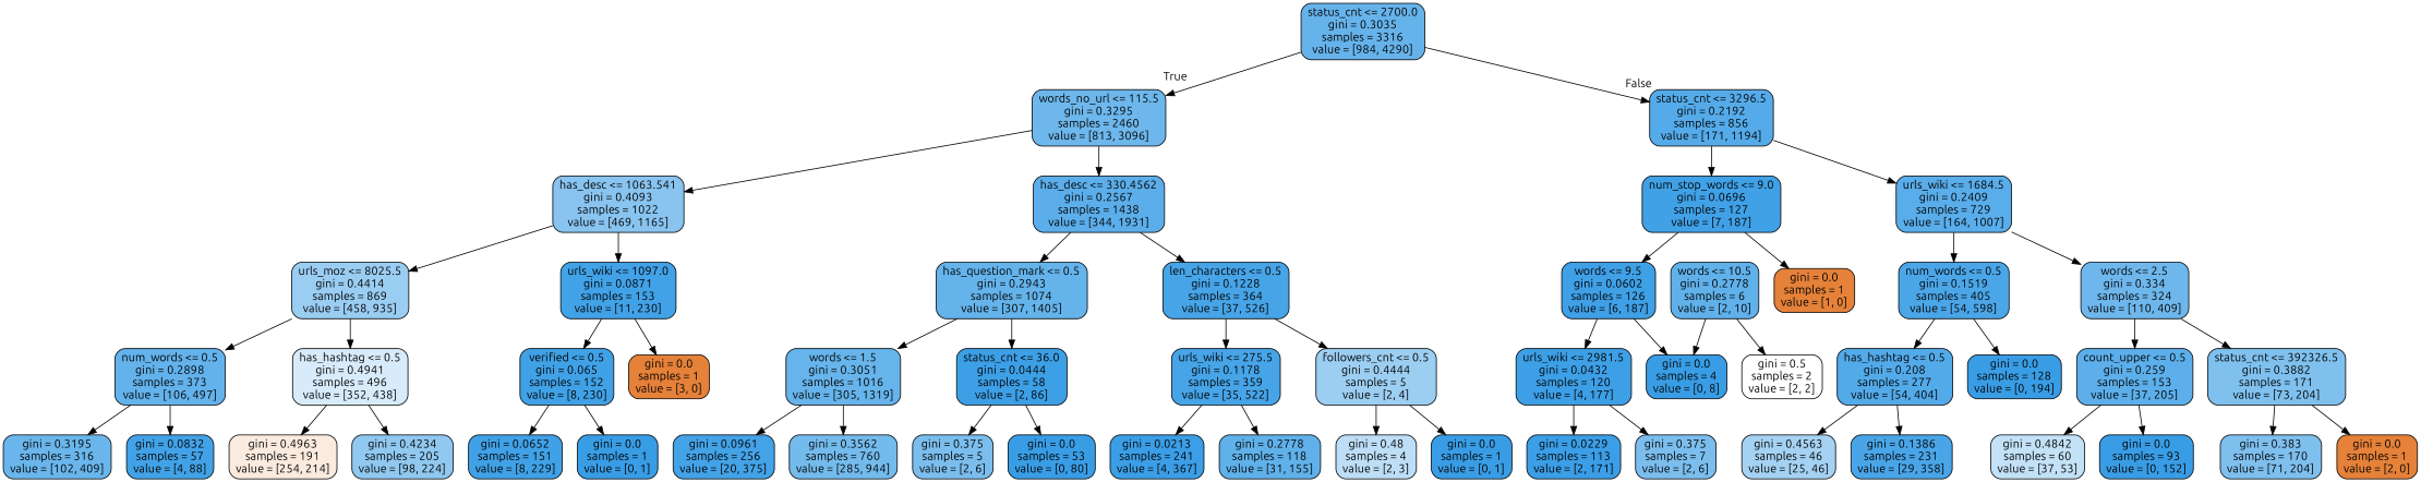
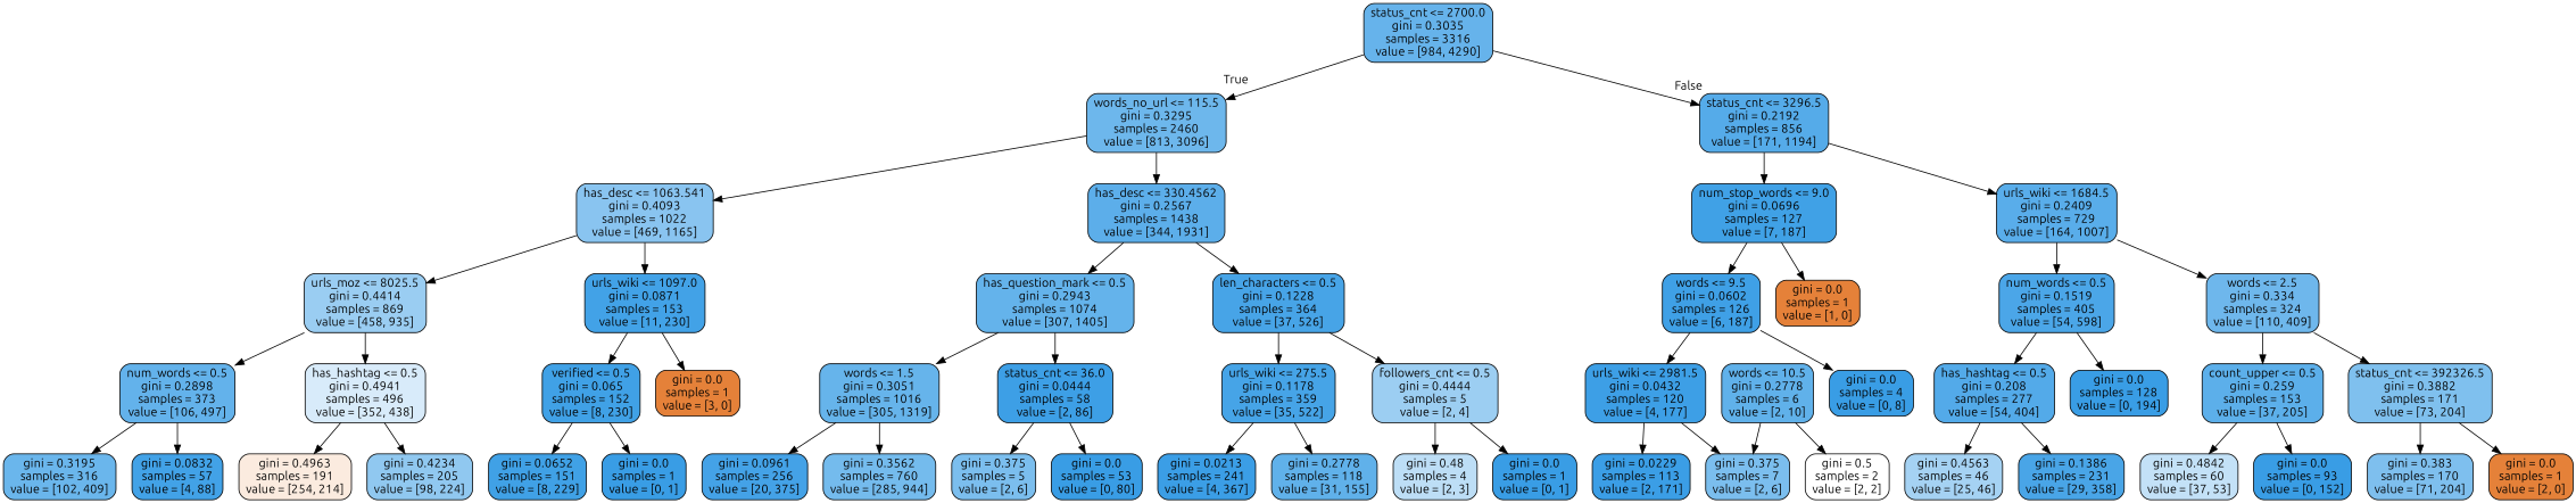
  digraph {
    fontname=Ubuntu
    node [color=black fillcolor="#399de5ff" fontname=Ubuntu shape=box style="filled, rounded"]
    edge [fontname=Ubuntu]
    n1 [fillcolor="#399de5c5" label="status_cnt <= 2700.0\ngini = 0.3035\nsamples = 3316\nvalue = [984, 4290]"]
    n2 [fillcolor="#399de5bc" label="words_no_url <= 115.5\ngini = 0.3295\nsamples = 2460\nvalue = [813, 3096]"]
    n3 [fillcolor="#399de5da" label="status_cnt <= 3296.5\ngini = 0.2192\nsamples = 856\nvalue = [171, 1194]"]
    n4 [fillcolor="#399de598" label="has_desc <= 1063.541\ngini = 0.4093\nsamples = 1022\nvalue = [469, 1165]"]
    n5 [fillcolor="#399de5d2" label="has_desc <= 330.4562\ngini = 0.2567\nsamples = 1438\nvalue = [344, 1931]"]
    n6 [fillcolor="#399de5f5" label="num_stop_words <= 9.0\ngini = 0.0696\nsamples = 127\nvalue = [7, 187]"]
    n7 [fillcolor="#399de5d5" label="urls_wiki <= 1684.5\ngini = 0.2409\nsamples = 729\nvalue = [164, 1007]"]
    n8 [fillcolor="#399de582" label="urls_moz <= 8025.5\ngini = 0.4414\nsamples = 869\nvalue = [458, 935]"]
    n9 [fillcolor="#399de5f3" label="urls_wiki <= 1097.0\ngini = 0.0871\nsamples = 153\nvalue = [11, 230]"]
    n10 [fillcolor="#399de5c7" label="has_question_mark <= 0.5\ngini = 0.2943\nsamples = 1074\nvalue = [307, 1405]"]
    n11 [fillcolor="#399de5ed" label="len_characters <= 0.5\ngini = 0.1228\nsamples = 364\nvalue = [37, 526]"]
    n12 [fillcolor="#399de5c9" label="num_words <= 0.5\ngini = 0.2898\nsamples = 373\nvalue = [106, 497]"]
    n13 [fillcolor="#399de532" label="has_hashtag <= 0.5\ngini = 0.4941\nsamples = 496\nvalue = [352, 438]"]
    n14 [fillcolor="#399de5f6" label="verified <= 0.5\ngini = 0.065\nsamples = 152\nvalue = [8, 230]"]
    n15 [fillcolor="#e58139ff" label="gini = 0.0\nsamples = 1\nvalue = [3, 0]"]
    n16 [fillcolor="#399de5bf" label="gini = 0.3195\nsamples = 316\nvalue = [102, 409]"]
    n17 [fillcolor="#399de5f3" label="gini = 0.0832\nsamples = 57\nvalue = [4, 88]"]
    n18 [fillcolor="#e5813928" label="gini = 0.4963\nsamples = 191\nvalue = [254, 214]"]
    n19 [fillcolor="#399de58f" label="gini = 0.4234\nsamples = 205\nvalue = [98, 224]"]
    n20 [fillcolor="#399de5f6" label="gini = 0.0652\nsamples = 151\nvalue = [8, 229]"]
    n21 [label="gini = 0.0\nsamples = 1\nvalue = [0, 1]"]
    n22 [fillcolor="#399de5c4" label="words <= 1.5\ngini = 0.3051\nsamples = 1016\nvalue = [305, 1319]"]
    n23 [fillcolor="#399de5f9" label="status_cnt <= 36.0\ngini = 0.0444\nsamples = 58\nvalue = [2, 86]"]
    n24 [fillcolor="#399de5ee" label="urls_wiki <= 275.5\ngini = 0.1178\nsamples = 359\nvalue = [35, 522]"]
    n25 [fillcolor="#399de57f" label="followers_cnt <= 0.5\ngini = 0.4444\nsamples = 5\nvalue = [2, 4]"]
    n26 [fillcolor="#399de5f1" label="gini = 0.0961\nsamples = 256\nvalue = [20, 375]"]
    n27 [fillcolor="#399de5b2" label="gini = 0.3562\nsamples = 760\nvalue = [285, 944]"]
    n28 [fillcolor="#399de5aa" label="gini = 0.375\nsamples = 5\nvalue = [2, 6]"]
    n29 [label="gini = 0.0\nsamples = 53\nvalue = [0, 80]"]
    n30 [fillcolor="#399de5fc" label="gini = 0.0213\nsamples = 241\nvalue = [4, 367]"]
    n31 [fillcolor="#399de5cc" label="gini = 0.2778\nsamples = 118\nvalue = [31, 155]"]
    n32 [fillcolor="#399de555" label="gini = 0.48\nsamples = 4\nvalue = [2, 3]"]
    n33 [label="gini = 0.0\nsamples = 1\nvalue = [0, 1]"]
    n34 [fillcolor="#399de5f7" label="words <= 9.5\ngini = 0.0602\nsamples = 126\nvalue = [6, 187]"]
    n35 [fillcolor="#e58139ff" label="gini = 0.0\nsamples = 1\nvalue = [1, 0]"]
    n36 [fillcolor="#399de5e8" label="num_words <= 0.5\ngini = 0.1519\nsamples = 405\nvalue = [54, 598]"]
    n37 [fillcolor="#399de5ba" label="words <= 2.5\ngini = 0.334\nsamples = 324\nvalue = [110, 409]"]
    n38 [fillcolor="#399de5f9" label="urls_wiki <= 2981.5\ngini = 0.0432\nsamples = 120\nvalue = [4, 177]"]
    n39 [label="gini = 0.0\nsamples = 4\nvalue = [0, 8]"]
    n40 [fillcolor="#399de5fc" label="gini = 0.0229\nsamples = 113\nvalue = [2, 171]"]
    n41 [fillcolor="#399de5aa" label="gini = 0.375\nsamples = 7\nvalue = [2, 6]"]
    n42 [fillcolor="#399de5cc" label="words <= 10.5\ngini = 0.2778\nsamples = 6\nvalue = [2, 10]"]
    n43 [fillcolor="#e5813900" label="gini = 0.5\nsamples = 2\nvalue = [2, 2]"]
    n44 [fillcolor="#399de5dd" label="has_hashtag <= 0.5\ngini = 0.208\nsamples = 277\nvalue = [54, 404]"]
    n45 [label="gini = 0.0\nsamples = 128\nvalue = [0, 194]"]
    n46 [fillcolor="#399de5d1" label="count_upper <= 0.5\ngini = 0.259\nsamples = 153\nvalue = [37, 205]"]
    n47 [fillcolor="#399de5a4" label="status_cnt <= 392326.5\ngini = 0.3882\nsamples = 171\nvalue = [73, 204]"]
    n48 [fillcolor="#399de574" label="gini = 0.4563\nsamples = 46\nvalue = [25, 46]"]
    n49 [fillcolor="#399de5ea" label="gini = 0.1386\nsamples = 231\nvalue = [29, 358]"]
    n50 [fillcolor="#399de54d" label="gini = 0.4842\nsamples = 60\nvalue = [37, 53]"]
    n51 [label="gini = 0.0\nsamples = 93\nvalue = [0, 152]"]
    n52 [fillcolor="#399de5a6" label="gini = 0.383\nsamples = 170\nvalue = [71, 204]"]
    n53 [fillcolor="#e58139ff" label="gini = 0.0\nsamples = 1\nvalue = [2, 0]"]
    n1 -> n2 [headlabel=True labelangle=45 labeldistance=2.5]
    n1 -> n3 [headlabel=False labelangle=-45 labeldistance=2.5]
    n2 -> n4
    n2 -> n5
    n3 -> n6
    n3 -> n7
    n4 -> n8
    n4 -> n9
    n5 -> n10
    n5 -> n11
    n6 -> n34
    n6 -> n35
    n7 -> n36
    n7 -> n37
    n8 -> n12
    n8 -> n13
    n9 -> n14
    n9 -> n15
    n10 -> n22
    n10 -> n23
    n11 -> n24
    n11 -> n25
    n12 -> n16
    n12 -> n17
    n13 -> n18
    n13 -> n19
    n14 -> n20
    n14 -> n21
    n22 -> n26
    n22 -> n27
    n23 -> n28
    n23 -> n29
    n24 -> n30
    n24 -> n31
    n25 -> n32
    n25 -> n33
    n34 -> n38
    n34 -> n39
    n36 -> n44
    n36 -> n45
    n37 -> n46
    n37 -> n47
    n38 -> n40
    n38 -> n41
-   n42 -> n39
+   n42 -> n41
    n42 -> n43
    n44 -> n48
    n44 -> n49
    n46 -> n50
    n46 -> n51
    n47 -> n52
    n47 -> n53
  }
